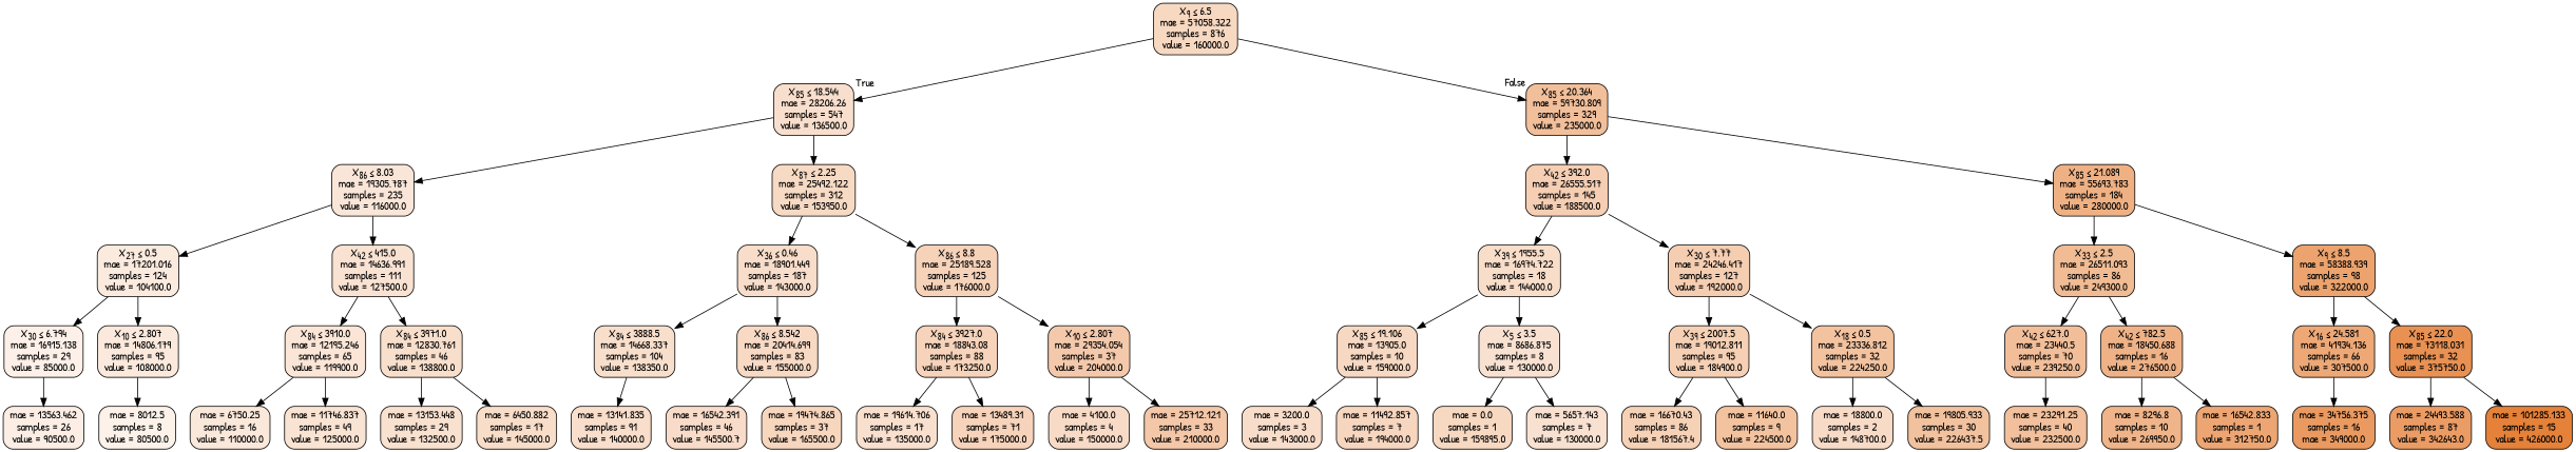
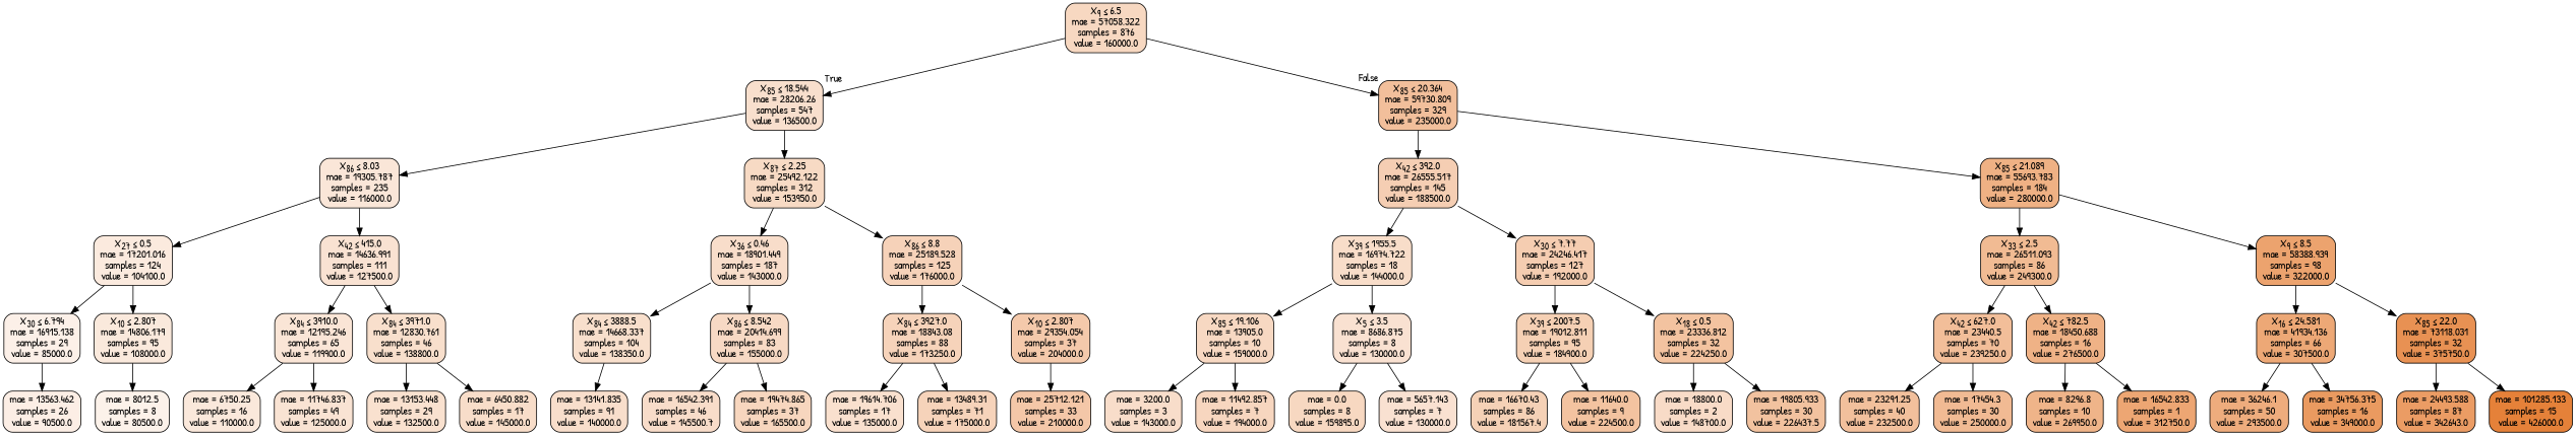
  digraph {
    fontname="Patrick Hand"
    node [color=black fillcolor="#f7d8c1" fontname="Patrick Hand" shape=box style="filled, rounded"]
    edge [fontname="Patrick Hand"]
    n1 [label=<X<SUB>9</SUB> &le; 6.5<br/>mae = 57058.322<br/>samples = 876<br/>value = 160000.0>]
    n2 [fillcolor="#f8dfcd" label=<X<SUB>85</SUB> &le; 18.544<br/>mae = 28206.26<br/>samples = 547<br/>value = 136500.0>]
    n3 [fillcolor="#f2bf9b" label=<X<SUB>85</SUB> &le; 20.364<br/>mae = 59730.809<br/>samples = 329<br/>value = 235000.0>]
    n4 [fillcolor="#fae6d8" label=<X<SUB>86</SUB> &le; 8.03<br/>mae = 19305.787<br/>samples = 235<br/>value = 116000.0>]
    n5 [fillcolor="#f7dac4" label=<X<SUB>87</SUB> &le; 2.25<br/>mae = 25492.122<br/>samples = 312<br/>value = 153950.0>]
    n6 [fillcolor="#f5ceb3" label=<X<SUB>42</SUB> &le; 392.0<br/>mae = 26555.517<br/>samples = 145<br/>value = 188500.0>]
    n7 [fillcolor="#efb184" label=<X<SUB>85</SUB> &le; 21.089<br/>mae = 55693.783<br/>samples = 184<br/>value = 280000.0>]
    n8 [fillcolor="#fbeade" label=<X<SUB>27</SUB> &le; 0.5<br/>mae = 17201.016<br/>samples = 124<br/>value = 104100.0>]
    n9 [fillcolor="#f9e2d2" label=<X<SUB>42</SUB> &le; 415.0<br/>mae = 14636.991<br/>samples = 111<br/>value = 127500.0>]
    n10 [fillcolor="#f8ddca" label=<X<SUB>36</SUB> &le; 0.46<br/>mae = 18901.449<br/>samples = 187<br/>value = 143000.0>]
    n11 [fillcolor="#f6d2b9" label=<X<SUB>86</SUB> &le; 8.8<br/>mae = 25189.528<br/>samples = 125<br/>value = 176000.0>]
    n12 [fillcolor="#fcf0e8" label=<X<SUB>30</SUB> &le; 6.794<br/>mae = 16915.138<br/>samples = 29<br/>value = 85000.0>]
    n13 [fillcolor="#fae9dc" label=<X<SUB>10</SUB> &le; 2.807<br/>mae = 14806.179<br/>samples = 95<br/>value = 108000.0>]
    n14 [fillcolor="#fae5d6" label=<X<SUB>84</SUB> &le; 3910.0<br/>mae = 12195.246<br/>samples = 65<br/>value = 119900.0>]
    n15 [fillcolor="#f8dfcc" label=<X<SUB>84</SUB> &le; 3971.0<br/>mae = 12830.761<br/>samples = 46<br/>value = 138800.0>]
    n16 [fillcolor="#fceee5" label=<mae = 13563.462<br/>samples = 26<br/>value = 90500.0>]
    n17 [fillcolor="#fcf2ea" label=<mae = 8012.5<br/>samples = 8<br/>value = 80500.0>]
    n18 [fillcolor="#fae8db" label=<mae = 6750.25<br/>samples = 16<br/>value = 110000.0>]
    n19 [fillcolor="#f9e3d3" label=<mae = 11746.837<br/>samples = 49<br/>value = 125000.0>]
    n20 [fillcolor="#f9e1cf" label=<mae = 13153.448<br/>samples = 29<br/>value = 132500.0>]
    n21 [fillcolor="#f8ddc9" label=<mae = 6450.882<br/>samples = 17<br/>value = 145000.0>]
    n22 [fillcolor="#f8dfcc" label=<X<SUB>84</SUB> &le; 3888.5<br/>mae = 14668.337<br/>samples = 104<br/>value = 138350.0>]
    n23 [fillcolor="#f7d9c4" label=<X<SUB>86</SUB> &le; 8.542<br/>mae = 20414.699<br/>samples = 83<br/>value = 155000.0>]
    n24 [fillcolor="#f6d3ba" label=<X<SUB>84</SUB> &le; 3927.0<br/>mae = 18843.08<br/>samples = 88<br/>value = 173250.0>]
    n25 [fillcolor="#f4c9ab" label=<X<SUB>10</SUB> &le; 2.807<br/>mae = 29354.054<br/>samples = 37<br/>value = 204000.0>]
    n26 [fillcolor="#f8decb" label=<mae = 13141.835<br/>samples = 91<br/>value = 140000.0>]
    n27 [fillcolor="#f8dcc9" label=<mae = 16542.391<br/>samples = 46<br/>value = 145500.7>]
    n28 [fillcolor="#f7d6be" label=<mae = 19474.865<br/>samples = 37<br/>value = 165500.0>]
    n29 [fillcolor="#f9e0ce" label=<mae = 19614.706<br/>samples = 17<br/>value = 135000.0>]
    n30 [fillcolor="#f6d3ba" label=<mae = 13489.31<br/>samples = 71<br/>value = 175000.0>]
-   n31 [fillcolor="#f8dbc6" label=<mae = 4100.0<br/>samples = 4<br/>value = 150000.0>]
    n32 [fillcolor="#f4c7a8" label=<mae = 25712.121<br/>samples = 33<br/>value = 210000.0>]
    n33 [fillcolor="#f8ddc9" label=<X<SUB>39</SUB> &le; 1955.5<br/>mae = 16974.722<br/>samples = 18<br/>value = 144000.0>]
    n34 [fillcolor="#f5cdb1" label=<X<SUB>30</SUB> &le; 7.77<br/>mae = 24246.417<br/>samples = 127<br/>value = 192000.0>]
    n35 [fillcolor="#f1bb93" label=<X<SUB>33</SUB> &le; 2.5<br/>mae = 26511.093<br/>samples = 86<br/>value = 249300.0>]
    n36 [fillcolor="#eca36e" label=<X<SUB>9</SUB> &le; 8.5<br/>mae = 58388.939<br/>samples = 98<br/>value = 322000.0>]
    n37 [fillcolor="#f7d8c2" label=<X<SUB>85</SUB> &le; 19.106<br/>mae = 13905.0<br/>samples = 10<br/>value = 159000.0>]
    n38 [fillcolor="#f9e1d1" label=<X<SUB>5</SUB> &le; 3.5<br/>mae = 8686.875<br/>samples = 8<br/>value = 130000.0>]
    n39 [fillcolor="#f5d0b4" label=<X<SUB>39</SUB> &le; 2007.5<br/>mae = 19012.811<br/>samples = 95<br/>value = 184900.0>]
    n40 [fillcolor="#f3c3a0" label=<X<SUB>18</SUB> &le; 0.5<br/>mae = 23336.812<br/>samples = 32<br/>value = 224250.0>]
    n41 [fillcolor="#f8ddca" label=<mae = 3200.0<br/>samples = 3<br/>value = 143000.0>]
    n42 [fillcolor="#f7d6bf" label=<mae = 11492.857<br/>samples = 7<br/>value = 194000.0>]
-   n43 [label=<mae = 0.0<br/>samples = 1<br/>value = 159895.0>]
+   n43 [label=<mae = 0.0<br/>samples = 8<br/>value = 159895.0>]
    n44 [fillcolor="#f9e1d1" label=<mae = 5657.143<br/>samples = 7<br/>value = 130000.0>]
    n45 [fillcolor="#f5d1b6" label=<mae = 16670.43<br/>samples = 86<br/>value = 181567.4>]
    n46 [fillcolor="#f3c3a0" label=<mae = 11640.0<br/>samples = 9<br/>value = 224500.0>]
    n47 [fillcolor="#f8dbc7" label=<mae = 18800.0<br/>samples = 2<br/>value = 148700.0>]
    n48 [fillcolor="#f2c29f" label=<mae = 19805.933<br/>samples = 30<br/>value = 226437.5>]
    n49 [fillcolor="#f2be99" label=<X<SUB>42</SUB> &le; 627.0<br/>mae = 23440.5<br/>samples = 70<br/>value = 239250.0>]
    n50 [fillcolor="#efb286" label=<X<SUB>42</SUB> &le; 782.5<br/>mae = 18450.688<br/>samples = 16<br/>value = 276500.0>]
    n51 [fillcolor="#eda876" label=<X<SUB>16</SUB> &le; 24.581<br/>mae = 41934.136<br/>samples = 66<br/>value = 307500.0>]
    n52 [fillcolor="#e89153" label=<X<SUB>85</SUB> &le; 22.0<br/>mae = 73118.031<br/>samples = 32<br/>value = 375750.0>]
    n53 [fillcolor="#f2c09c" label=<mae = 23291.25<br/>samples = 40<br/>value = 232500.0>]
+   n54 [fillcolor="#f1ba93" label=<mae = 17454.3<br/>samples = 30<br/>value = 250000.0>]
    n55 [fillcolor="#efb489" label=<mae = 8296.8<br/>samples = 10<br/>value = 269950.0>]
    n56 [fillcolor="#eda673" label=<mae = 16542.833<br/>samples = 1<br/>value = 312750.0>]
-   n58 [fillcolor="#ea9a60" label=<mae = 34756.375<br/>samples = 16<br/>mae = 349000.0>]
+   n57 [fillcolor="#eeac7d" label=<mae = 36246.1<br/>samples = 50<br/>value = 293500.0>]
+   n58 [fillcolor="#ea9a60" label=<mae = 34756.375<br/>samples = 16<br/>value = 349000.0>]
    n59 [fillcolor="#eb9c64" label=<mae = 24493.588<br/>samples = 87<br/>value = 342643.0>]
    n60 [fillcolor="#e58139" label=<mae = 101285.133<br/>samples = 15<br/>value = 426000.0>]
    n1 -> n2 [headlabel=True labelangle=45 labeldistance=2.5]
    n1 -> n3 [headlabel=False labelangle=-45 labeldistance=2.5]
    n2 -> n4
    n2 -> n5
    n3 -> n6
    n3 -> n7
    n4 -> n8
    n4 -> n9
    n5 -> n10
    n5 -> n11
    n6 -> n33
    n6 -> n34
    n7 -> n35
    n7 -> n36
    n8 -> n12
    n8 -> n13
    n9 -> n14
    n9 -> n15
    n10 -> n22
    n10 -> n23
    n11 -> n24
    n11 -> n25
    n12 -> n16
    n13 -> n17
    n14 -> n18
    n14 -> n19
    n15 -> n20
    n15 -> n21
    n22 -> n26
    n23 -> n27
    n23 -> n28
    n24 -> n29
    n24 -> n30
-   n25 -> n31
    n25 -> n32
    n33 -> n37
    n33 -> n38
    n34 -> n39
    n34 -> n40
    n35 -> n49
    n35 -> n50
    n36 -> n51
    n36 -> n52
    n37 -> n41
    n37 -> n42
    n38 -> n43
    n38 -> n44
    n39 -> n45
    n39 -> n46
    n40 -> n47
    n40 -> n48
    n49 -> n53
+   n49 -> n54
    n50 -> n55
    n50 -> n56
+   n51 -> n57
    n51 -> n58
    n52 -> n59
    n52 -> n60
  }
